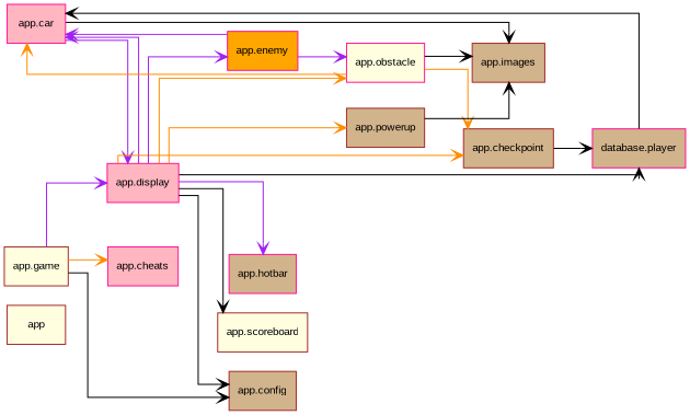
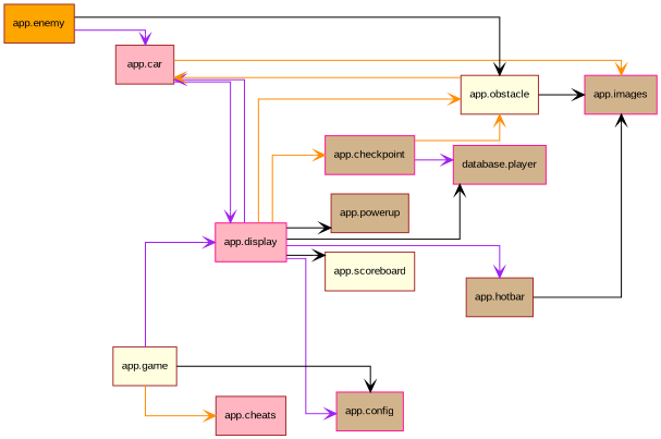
  digraph {
    rankdir=LR
    splines=ortho
    node [color=brown fillcolor=tan fontname=Arial fontsize=10 shape=box style=filled]
    edge [arrowhead=open arrowtail=none color=purple dir=forward labelfloat=false]
-   n1 [fillcolor=lightyellow label=app]
-   n2 [color=deeppink fillcolor=lightpink label="app.car"]
+   n2 [fillcolor=lightpink label="app.car"]
    n3 [color=deeppink fillcolor=lightpink label="app.display"]
-   n4 [label="app.images"]
-   n5 [color=deeppink fillcolor=lightyellow label="app.obstacle"]
-   n6 [label="app.checkpoint"]
+   n4 [color=deeppink label="app.images"]
+   n5 [fillcolor=lightyellow label="app.obstacle"]
+   n6 [color=deeppink label="app.checkpoint"]
    n7 [color=deeppink label="database.player"]
-   n8 [label="app.config"]
-   n9 [color=deeppink fillcolor=orange label="app.enemy"]
-   n10 [color=deeppink label="app.hotbar"]
+   n8 [color=deeppink label="app.config"]
+   n9 [fillcolor=orange label="app.enemy"]
+   n10 [label="app.hotbar"]
    n11 [label="app.powerup"]
    n12 [fillcolor=lightyellow label="app.scoreboard"]
-   n13 [color=deeppink fillcolor=lightpink label="app.cheats"]
+   n13 [fillcolor=lightpink label="app.cheats"]
    n14 [fillcolor=lightyellow label="app.game"]
    n2 -> n3
-   n2 -> n4 [color=black]
+   n2 -> n4 [color=darkorange]
    n3 -> n2
    n3 -> n5 [color=darkorange]
    n3 -> n6 [color=darkorange]
    n3 -> n7 [color=black]
-   n3 -> n8 [color=black]
-   n3 -> n9
+   n3 -> n8
    n3 -> n10
-   n3 -> n11 [color=darkorange]
+   n3 -> n11 [color=black]
    n3 -> n12 [color=black]
    n5 -> n2 [color=darkorange]
    n5 -> n4 [color=black]
-   n5 -> n6 [color=darkorange]
-   n6 -> n7 [color=black]
-   n7 -> n2 [color=black]
+   n6 -> n5 [color=darkorange]
+   n6 -> n7
    n9 -> n2
-   n9 -> n5
-   n11 -> n4 [color=black]
+   n9 -> n5 [color=black]
+   n10 -> n4 [color=black]
    n14 -> n3
    n14 -> n8 [color=black]
    n14 -> n13 [color=darkorange]
  }
